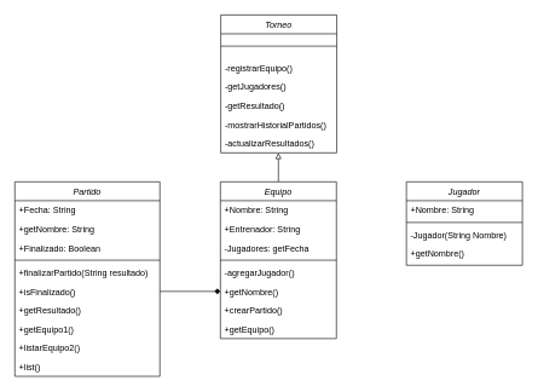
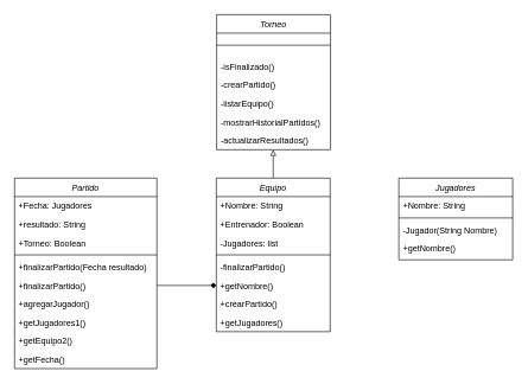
  <mxCell id="0" />
  <mxCell id="1" parent="0" />
  <mxCell id="2" value="Torneo" style="swimlane;fontStyle=2;align=center;verticalAlign=top;childLayout=stackLayout;horizontal=1;startSize=26;horizontalStack=0;resizeParent=1;resizeLast=0;collapsible=1;marginBottom=0;rounded=0;shadow=0;strokeWidth=1;" parent="1" vertex="1"><mxGeometry x="304" y="20" width="160" height="190" as="geometry"><mxRectangle x="230" y="140" width="160" height="26" as="alternateBounds" /></mxGeometry></mxCell>
  <mxCell id="3" value="" style="line;html=1;strokeWidth=1;align=left;verticalAlign=middle;spacingTop=-1;spacingLeft=3;spacingRight=3;rotatable=0;labelPosition=right;points=[];portConstraint=eastwest;" parent="2" vertex="1"><mxGeometry y="26" width="160" height="34" as="geometry" /></mxCell>
- <mxCell id="4" value="-registrarEquipo()" style="text;align=left;verticalAlign=top;spacingLeft=4;spacingRight=4;overflow=hidden;rotatable=0;points=[[0,0.5],[1,0.5]];portConstraint=eastwest;" parent="2" vertex="1"><mxGeometry y="60" width="160" height="26" as="geometry" /></mxCell>
- <mxCell id="5" value="-getJugadores()" style="text;align=left;verticalAlign=top;spacingLeft=4;spacingRight=4;overflow=hidden;rotatable=0;points=[[0,0.5],[1,0.5]];portConstraint=eastwest;" parent="2" vertex="1"><mxGeometry y="86" width="160" height="26" as="geometry" /></mxCell>
- <mxCell id="6" value="-getResultado()" style="text;align=left;verticalAlign=top;spacingLeft=4;spacingRight=4;overflow=hidden;rotatable=0;points=[[0,0.5],[1,0.5]];portConstraint=eastwest;" parent="2" vertex="1"><mxGeometry y="112" width="160" height="26" as="geometry" /></mxCell>
+ <mxCell id="4" value="-isFinalizado()" style="text;align=left;verticalAlign=top;spacingLeft=4;spacingRight=4;overflow=hidden;rotatable=0;points=[[0,0.5],[1,0.5]];portConstraint=eastwest;" parent="2" vertex="1"><mxGeometry y="60" width="160" height="26" as="geometry" /></mxCell>
+ <mxCell id="5" value="-crearPartido()" style="text;align=left;verticalAlign=top;spacingLeft=4;spacingRight=4;overflow=hidden;rotatable=0;points=[[0,0.5],[1,0.5]];portConstraint=eastwest;" parent="2" vertex="1"><mxGeometry y="86" width="160" height="26" as="geometry" /></mxCell>
+ <mxCell id="6" value="-listarEquipo()" style="text;align=left;verticalAlign=top;spacingLeft=4;spacingRight=4;overflow=hidden;rotatable=0;points=[[0,0.5],[1,0.5]];portConstraint=eastwest;" parent="2" vertex="1"><mxGeometry y="112" width="160" height="26" as="geometry" /></mxCell>
  <mxCell id="7" value="-mostrarHistorialPartidos()" style="text;align=left;verticalAlign=top;spacingLeft=4;spacingRight=4;overflow=hidden;rotatable=0;points=[[0,0.5],[1,0.5]];portConstraint=eastwest;" parent="2" vertex="1"><mxGeometry y="138" width="160" height="26" as="geometry" /></mxCell>
  <mxCell id="8" value="-actualizarResultados()" style="text;align=left;verticalAlign=top;spacingLeft=4;spacingRight=4;overflow=hidden;rotatable=0;points=[[0,0.5],[1,0.5]];portConstraint=eastwest;" parent="2" vertex="1"><mxGeometry y="164" width="160" height="26" as="geometry" /></mxCell>
  <mxCell id="9" style="edgeStyle=orthogonalEdgeStyle;rounded=0;orthogonalLoop=1;jettySize=auto;html=1;endArrow=block;endFill=0;" edge="1" parent="1" source="10"><mxGeometry relative="1" as="geometry"><mxPoint x="383.5" y="210" as="targetPoint" /></mxGeometry></mxCell>
  <mxCell id="10" value="Equipo" style="swimlane;fontStyle=2;align=center;verticalAlign=top;childLayout=stackLayout;horizontal=1;startSize=26;horizontalStack=0;resizeParent=1;resizeLast=0;collapsible=1;marginBottom=0;rounded=0;shadow=0;strokeWidth=1;" parent="1" vertex="1"><mxGeometry x="303.5" y="250" width="160" height="216" as="geometry"><mxRectangle x="230" y="140" width="160" height="26" as="alternateBounds" /></mxGeometry></mxCell>
  <mxCell id="11" value="+Nombre: String" style="text;align=left;verticalAlign=top;spacingLeft=4;spacingRight=4;overflow=hidden;rotatable=0;points=[[0,0.5],[1,0.5]];portConstraint=eastwest;" parent="10" vertex="1"><mxGeometry y="26" width="160" height="26" as="geometry" /></mxCell>
- <mxCell id="12" value="+Entrenador: String" style="text;align=left;verticalAlign=top;spacingLeft=4;spacingRight=4;overflow=hidden;rotatable=0;points=[[0,0.5],[1,0.5]];portConstraint=eastwest;rounded=0;shadow=0;html=0;" parent="10" vertex="1"><mxGeometry y="52" width="160" height="26" as="geometry" /></mxCell>
- <mxCell id="13" value="-Jugadores: getFecha" style="text;align=left;verticalAlign=top;spacingLeft=4;spacingRight=4;overflow=hidden;rotatable=0;points=[[0,0.5],[1,0.5]];portConstraint=eastwest;rounded=0;shadow=0;html=0;" parent="10" vertex="1"><mxGeometry y="78" width="160" height="26" as="geometry" /></mxCell>
+ <mxCell id="12" value="+Entrenador: Boolean" style="text;align=left;verticalAlign=top;spacingLeft=4;spacingRight=4;overflow=hidden;rotatable=0;points=[[0,0.5],[1,0.5]];portConstraint=eastwest;rounded=0;shadow=0;html=0;" parent="10" vertex="1"><mxGeometry y="52" width="160" height="26" as="geometry" /></mxCell>
+ <mxCell id="13" value="-Jugadores: list" style="text;align=left;verticalAlign=top;spacingLeft=4;spacingRight=4;overflow=hidden;rotatable=0;points=[[0,0.5],[1,0.5]];portConstraint=eastwest;rounded=0;shadow=0;html=0;" parent="10" vertex="1"><mxGeometry y="78" width="160" height="26" as="geometry" /></mxCell>
  <mxCell id="14" value="" style="line;html=1;strokeWidth=1;align=left;verticalAlign=middle;spacingTop=-1;spacingLeft=3;spacingRight=3;rotatable=0;labelPosition=right;points=[];portConstraint=eastwest;" parent="10" vertex="1"><mxGeometry y="104" width="160" height="8" as="geometry" /></mxCell>
- <mxCell id="15" value="-agregarJugador()" style="text;align=left;verticalAlign=top;spacingLeft=4;spacingRight=4;overflow=hidden;rotatable=0;points=[[0,0.5],[1,0.5]];portConstraint=eastwest;" parent="10" vertex="1"><mxGeometry y="112" width="160" height="26" as="geometry" /></mxCell>
+ <mxCell id="15" value="-finalizarPartido()" style="text;align=left;verticalAlign=top;spacingLeft=4;spacingRight=4;overflow=hidden;rotatable=0;points=[[0,0.5],[1,0.5]];portConstraint=eastwest;" parent="10" vertex="1"><mxGeometry y="112" width="160" height="26" as="geometry" /></mxCell>
  <mxCell id="16" value="+getNombre()" style="text;align=left;verticalAlign=top;spacingLeft=4;spacingRight=4;overflow=hidden;rotatable=0;points=[[0,0.5],[1,0.5]];portConstraint=eastwest;" parent="10" vertex="1"><mxGeometry y="138" width="160" height="26" as="geometry" /></mxCell>
  <mxCell id="17" value="+crearPartido()" style="text;align=left;verticalAlign=top;spacingLeft=4;spacingRight=4;overflow=hidden;rotatable=0;points=[[0,0.5],[1,0.5]];portConstraint=eastwest;" parent="10" vertex="1"><mxGeometry y="164" width="160" height="26" as="geometry" /></mxCell>
- <mxCell id="18" value="+getEquipo()" style="text;align=left;verticalAlign=top;spacingLeft=4;spacingRight=4;overflow=hidden;rotatable=0;points=[[0,0.5],[1,0.5]];portConstraint=eastwest;" parent="10" vertex="1"><mxGeometry y="190" width="160" height="26" as="geometry" /></mxCell>
- <mxCell id="19" value="Jugador" style="swimlane;fontStyle=2;align=center;verticalAlign=top;childLayout=stackLayout;horizontal=1;startSize=26;horizontalStack=0;resizeParent=1;resizeLast=0;collapsible=1;marginBottom=0;rounded=0;shadow=0;strokeWidth=1;" parent="1" vertex="1"><mxGeometry x="560" y="250" width="160" height="115" as="geometry"><mxRectangle x="230" y="140" width="160" height="26" as="alternateBounds" /></mxGeometry></mxCell>
+ <mxCell id="18" value="+getJugadores()" style="text;align=left;verticalAlign=top;spacingLeft=4;spacingRight=4;overflow=hidden;rotatable=0;points=[[0,0.5],[1,0.5]];portConstraint=eastwest;" parent="10" vertex="1"><mxGeometry y="190" width="160" height="26" as="geometry" /></mxCell>
+ <mxCell id="19" value="Jugadores" style="swimlane;fontStyle=2;align=center;verticalAlign=top;childLayout=stackLayout;horizontal=1;startSize=26;horizontalStack=0;resizeParent=1;resizeLast=0;collapsible=1;marginBottom=0;rounded=0;shadow=0;strokeWidth=1;" parent="1" vertex="1"><mxGeometry x="560" y="250" width="160" height="115" as="geometry"><mxRectangle x="230" y="140" width="160" height="26" as="alternateBounds" /></mxGeometry></mxCell>
  <mxCell id="20" value="+Nombre: String" style="text;align=left;verticalAlign=top;spacingLeft=4;spacingRight=4;overflow=hidden;rotatable=0;points=[[0,0.5],[1,0.5]];portConstraint=eastwest;" parent="19" vertex="1"><mxGeometry y="26" width="160" height="26" as="geometry" /></mxCell>
  <mxCell id="21" value="" style="line;html=1;strokeWidth=1;align=left;verticalAlign=middle;spacingTop=-1;spacingLeft=3;spacingRight=3;rotatable=0;labelPosition=right;points=[];portConstraint=eastwest;" parent="19" vertex="1"><mxGeometry y="52" width="160" height="8" as="geometry" /></mxCell>
  <mxCell id="22" value="-Jugador(String Nombre)" style="text;align=left;verticalAlign=top;spacingLeft=4;spacingRight=4;overflow=hidden;rotatable=0;points=[[0,0.5],[1,0.5]];portConstraint=eastwest;" parent="19" vertex="1"><mxGeometry y="60" width="160" height="26" as="geometry" /></mxCell>
  <mxCell id="23" value="+getNombre()" style="text;align=left;verticalAlign=top;spacingLeft=4;spacingRight=4;overflow=hidden;rotatable=0;points=[[0,0.5],[1,0.5]];portConstraint=eastwest;" parent="19" vertex="1"><mxGeometry y="86" width="160" height="26" as="geometry" /></mxCell>
  <mxCell id="24" value="Partido" style="swimlane;fontStyle=2;align=center;verticalAlign=top;childLayout=stackLayout;horizontal=1;startSize=26;horizontalStack=0;resizeParent=1;resizeLast=0;collapsible=1;marginBottom=0;rounded=0;shadow=0;strokeWidth=1;" parent="1" vertex="1"><mxGeometry x="20" y="250" width="200" height="268" as="geometry"><mxRectangle x="230" y="140" width="160" height="26" as="alternateBounds" /></mxGeometry></mxCell>
- <mxCell id="25" value="+Fecha: String" style="text;align=left;verticalAlign=top;spacingLeft=4;spacingRight=4;overflow=hidden;rotatable=0;points=[[0,0.5],[1,0.5]];portConstraint=eastwest;" parent="24" vertex="1"><mxGeometry y="26" width="200" height="26" as="geometry" /></mxCell>
- <mxCell id="26" value="+getNombre: String" style="text;align=left;verticalAlign=top;spacingLeft=4;spacingRight=4;overflow=hidden;rotatable=0;points=[[0,0.5],[1,0.5]];portConstraint=eastwest;rounded=0;shadow=0;html=0;" parent="24" vertex="1"><mxGeometry y="52" width="200" height="26" as="geometry" /></mxCell>
- <mxCell id="27" value="+Finalizado: Boolean" style="text;align=left;verticalAlign=top;spacingLeft=4;spacingRight=4;overflow=hidden;rotatable=0;points=[[0,0.5],[1,0.5]];portConstraint=eastwest;rounded=0;shadow=0;html=0;" parent="24" vertex="1"><mxGeometry y="78" width="200" height="26" as="geometry" /></mxCell>
+ <mxCell id="25" value="+Fecha: Jugadores" style="text;align=left;verticalAlign=top;spacingLeft=4;spacingRight=4;overflow=hidden;rotatable=0;points=[[0,0.5],[1,0.5]];portConstraint=eastwest;" parent="24" vertex="1"><mxGeometry y="26" width="200" height="26" as="geometry" /></mxCell>
+ <mxCell id="26" value="+resultado: String" style="text;align=left;verticalAlign=top;spacingLeft=4;spacingRight=4;overflow=hidden;rotatable=0;points=[[0,0.5],[1,0.5]];portConstraint=eastwest;rounded=0;shadow=0;html=0;" parent="24" vertex="1"><mxGeometry y="52" width="200" height="26" as="geometry" /></mxCell>
+ <mxCell id="27" value="+Torneo: Boolean" style="text;align=left;verticalAlign=top;spacingLeft=4;spacingRight=4;overflow=hidden;rotatable=0;points=[[0,0.5],[1,0.5]];portConstraint=eastwest;rounded=0;shadow=0;html=0;" parent="24" vertex="1"><mxGeometry y="78" width="200" height="26" as="geometry" /></mxCell>
  <mxCell id="28" value="" style="line;html=1;strokeWidth=1;align=left;verticalAlign=middle;spacingTop=-1;spacingLeft=3;spacingRight=3;rotatable=0;labelPosition=right;points=[];portConstraint=eastwest;" parent="24" vertex="1"><mxGeometry y="104" width="200" height="8" as="geometry" /></mxCell>
- <mxCell id="29" value="+finalizarPartido(String resultado)" style="text;align=left;verticalAlign=top;spacingLeft=4;spacingRight=4;overflow=hidden;rotatable=0;points=[[0,0.5],[1,0.5]];portConstraint=eastwest;" parent="24" vertex="1"><mxGeometry y="112" width="200" height="26" as="geometry" /></mxCell>
- <mxCell id="30" value="+isFinalizado()" style="text;align=left;verticalAlign=top;spacingLeft=4;spacingRight=4;overflow=hidden;rotatable=0;points=[[0,0.5],[1,0.5]];portConstraint=eastwest;" parent="24" vertex="1"><mxGeometry y="138" width="200" height="26" as="geometry" /></mxCell>
- <mxCell id="31" value="+getResultado()" style="text;align=left;verticalAlign=top;spacingLeft=4;spacingRight=4;overflow=hidden;rotatable=0;points=[[0,0.5],[1,0.5]];portConstraint=eastwest;" parent="24" vertex="1"><mxGeometry y="164" width="200" height="26" as="geometry" /></mxCell>
- <mxCell id="32" value="+getEquipo1()" style="text;align=left;verticalAlign=top;spacingLeft=4;spacingRight=4;overflow=hidden;rotatable=0;points=[[0,0.5],[1,0.5]];portConstraint=eastwest;" parent="24" vertex="1"><mxGeometry y="190" width="200" height="26" as="geometry" /></mxCell>
- <mxCell id="33" value="+listarEquipo2()" style="text;align=left;verticalAlign=top;spacingLeft=4;spacingRight=4;overflow=hidden;rotatable=0;points=[[0,0.5],[1,0.5]];portConstraint=eastwest;" parent="24" vertex="1"><mxGeometry y="216" width="200" height="26" as="geometry" /></mxCell>
- <mxCell id="34" value="+list()" style="text;align=left;verticalAlign=top;spacingLeft=4;spacingRight=4;overflow=hidden;rotatable=0;points=[[0,0.5],[1,0.5]];portConstraint=eastwest;" parent="24" vertex="1"><mxGeometry y="242" width="200" height="26" as="geometry" /></mxCell>
+ <mxCell id="29" value="+finalizarPartido(Fecha resultado)" style="text;align=left;verticalAlign=top;spacingLeft=4;spacingRight=4;overflow=hidden;rotatable=0;points=[[0,0.5],[1,0.5]];portConstraint=eastwest;" parent="24" vertex="1"><mxGeometry y="112" width="200" height="26" as="geometry" /></mxCell>
+ <mxCell id="30" value="+finalizarPartido()" style="text;align=left;verticalAlign=top;spacingLeft=4;spacingRight=4;overflow=hidden;rotatable=0;points=[[0,0.5],[1,0.5]];portConstraint=eastwest;" parent="24" vertex="1"><mxGeometry y="138" width="200" height="26" as="geometry" /></mxCell>
+ <mxCell id="31" value="+agregarJugador()" style="text;align=left;verticalAlign=top;spacingLeft=4;spacingRight=4;overflow=hidden;rotatable=0;points=[[0,0.5],[1,0.5]];portConstraint=eastwest;" parent="24" vertex="1"><mxGeometry y="164" width="200" height="26" as="geometry" /></mxCell>
+ <mxCell id="32" value="+getJugadores1()" style="text;align=left;verticalAlign=top;spacingLeft=4;spacingRight=4;overflow=hidden;rotatable=0;points=[[0,0.5],[1,0.5]];portConstraint=eastwest;" parent="24" vertex="1"><mxGeometry y="190" width="200" height="26" as="geometry" /></mxCell>
+ <mxCell id="33" value="+getEquipo2()" style="text;align=left;verticalAlign=top;spacingLeft=4;spacingRight=4;overflow=hidden;rotatable=0;points=[[0,0.5],[1,0.5]];portConstraint=eastwest;" parent="24" vertex="1"><mxGeometry y="216" width="200" height="26" as="geometry" /></mxCell>
+ <mxCell id="34" value="+getFecha()" style="text;align=left;verticalAlign=top;spacingLeft=4;spacingRight=4;overflow=hidden;rotatable=0;points=[[0,0.5],[1,0.5]];portConstraint=eastwest;" parent="24" vertex="1"><mxGeometry y="242" width="200" height="26" as="geometry" /></mxCell>
  <mxCell id="35" style="edgeStyle=orthogonalEdgeStyle;rounded=0;orthogonalLoop=1;jettySize=auto;html=1;exitX=1;exitY=0.5;exitDx=0;exitDy=0;entryX=0;entryY=0.5;entryDx=0;entryDy=0;endArrow=diamond;endFill=1;" edge="1" parent="1" source="30" target="16"><mxGeometry relative="1" as="geometry" /></mxCell>
